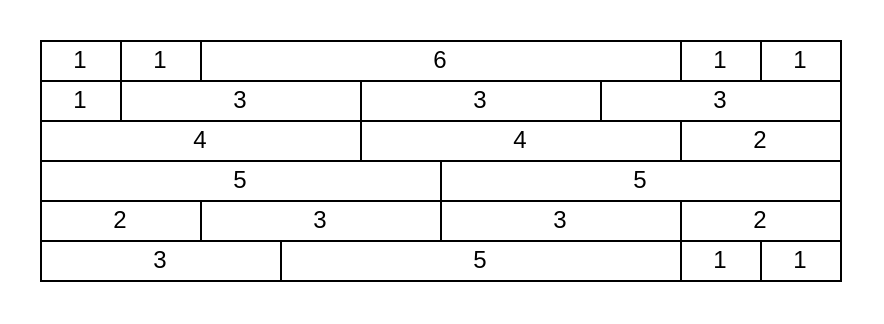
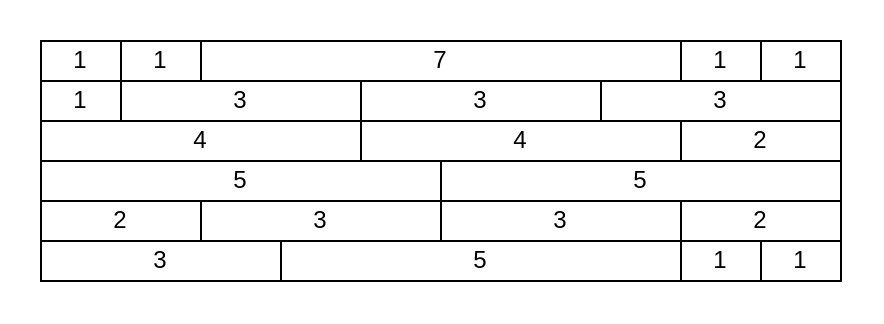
  <mxCell id="0" />
  <mxCell id="1" parent="0" />
  <mxCell id="2" value="3" style="rounded=0;whiteSpace=wrap;html=1;" vertex="1" parent="1"><mxGeometry x="20" y="120" width="120" height="20" as="geometry" /></mxCell>
  <mxCell id="3" value="5" style="rounded=0;whiteSpace=wrap;html=1;" vertex="1" parent="1"><mxGeometry x="140" y="120" width="200" height="20" as="geometry" /></mxCell>
  <mxCell id="4" value="1" style="rounded=0;whiteSpace=wrap;html=1;" vertex="1" parent="1"><mxGeometry x="340" y="120" width="40" height="20" as="geometry" /></mxCell>
  <mxCell id="5" value="1" style="rounded=0;whiteSpace=wrap;html=1;" vertex="1" parent="1"><mxGeometry x="380" y="120" width="40" height="20" as="geometry" /></mxCell>
  <mxCell id="6" value="1" style="rounded=0;whiteSpace=wrap;html=1;" vertex="1" parent="1"><mxGeometry x="380" y="20" width="40" height="20" as="geometry" /></mxCell>
  <mxCell id="7" value="2" style="rounded=0;whiteSpace=wrap;html=1;" vertex="1" parent="1"><mxGeometry x="340" y="60" width="80" height="20" as="geometry" /></mxCell>
  <mxCell id="8" value="4" style="rounded=0;whiteSpace=wrap;html=1;" vertex="1" parent="1"><mxGeometry x="180" y="60" width="160" height="20" as="geometry" /></mxCell>
  <mxCell id="9" value="4" style="rounded=0;whiteSpace=wrap;html=1;" vertex="1" parent="1"><mxGeometry x="20" y="60" width="160" height="20" as="geometry" /></mxCell>
  <mxCell id="10" value="5" style="rounded=0;whiteSpace=wrap;html=1;" vertex="1" parent="1"><mxGeometry x="220" y="80" width="200" height="20" as="geometry" /></mxCell>
  <mxCell id="11" value="5" style="rounded=0;whiteSpace=wrap;html=1;" vertex="1" parent="1"><mxGeometry x="20" y="80" width="200" height="20" as="geometry" /></mxCell>
  <mxCell id="12" value="2" style="rounded=0;whiteSpace=wrap;html=1;" vertex="1" parent="1"><mxGeometry x="340" y="100" width="80" height="20" as="geometry" /></mxCell>
  <mxCell id="13" value="3" style="rounded=0;whiteSpace=wrap;html=1;" vertex="1" parent="1"><mxGeometry x="220" y="100" width="120" height="20" as="geometry" /></mxCell>
  <mxCell id="14" value="3" style="rounded=0;whiteSpace=wrap;html=1;" vertex="1" parent="1"><mxGeometry x="100" y="100" width="120" height="20" as="geometry" /></mxCell>
  <mxCell id="15" value="2" style="rounded=0;whiteSpace=wrap;html=1;" vertex="1" parent="1"><mxGeometry x="20" y="100" width="80" height="20" as="geometry" /></mxCell>
  <mxCell id="16" value="1" style="rounded=0;whiteSpace=wrap;html=1;" vertex="1" parent="1"><mxGeometry x="340" y="20" width="40" height="20" as="geometry" /></mxCell>
  <mxCell id="17" value="3" style="rounded=0;whiteSpace=wrap;html=1;" vertex="1" parent="1"><mxGeometry x="300" y="40" width="120" height="20" as="geometry" /></mxCell>
  <mxCell id="18" value="3" style="rounded=0;whiteSpace=wrap;html=1;" vertex="1" parent="1"><mxGeometry x="180" y="40" width="120" height="20" as="geometry" /></mxCell>
  <mxCell id="19" value="3" style="rounded=0;whiteSpace=wrap;html=1;" vertex="1" parent="1"><mxGeometry x="60" y="40" width="120" height="20" as="geometry" /></mxCell>
  <mxCell id="20" value="1" style="rounded=0;whiteSpace=wrap;html=1;" vertex="1" parent="1"><mxGeometry x="20" y="40" width="40" height="20" as="geometry" /></mxCell>
- <mxCell id="21" value="6" style="rounded=0;whiteSpace=wrap;html=1;" vertex="1" parent="1"><mxGeometry x="100" y="20" width="240" height="20" as="geometry" /></mxCell>
+ <mxCell id="21" value="7" style="rounded=0;whiteSpace=wrap;html=1;" vertex="1" parent="1"><mxGeometry x="100" y="20" width="240" height="20" as="geometry" /></mxCell>
  <mxCell id="22" value="1" style="rounded=0;whiteSpace=wrap;html=1;" vertex="1" parent="1"><mxGeometry x="60" y="20" width="40" height="20" as="geometry" /></mxCell>
  <mxCell id="23" value="1" style="rounded=0;whiteSpace=wrap;html=1;" vertex="1" parent="1"><mxGeometry x="20" y="20" width="40" height="20" as="geometry" /></mxCell>
